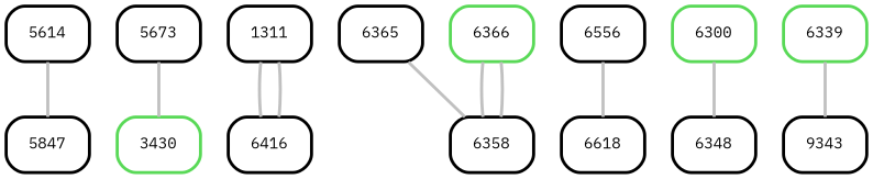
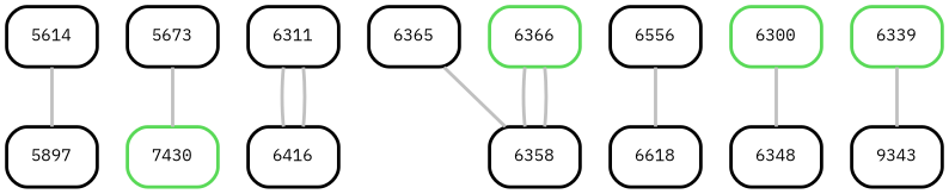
  digraph {
    bgcolor=white
    fontname="IBM Plex Mono"
    node [fontname="IBM Plex Mono" fontsize=10 penwidth=2 shape=box style=rounded]
    edge [color=grey dir=none fontname="IBM Plex Mono" penwidth=2]
    n1 [label=5614]
-   5847
-   7430 [color="0.33 0.6 0.85" label=3430]
+   5847 [label=5897]
+   7430 [color="0.33 0.6 0.85"]
    5673
-   6311 [label=1311]
+   6311
    6416
    n7 [label=6358]
    6365
    6366 [color="0.33 0.6 0.85"]
    n10 [label=6556]
    6618
    6300 [color="0.33 0.6 0.85"]
    6348
    6339 [color="0.33 0.6 0.85"]
    n15 [label=9343]
    n1 -> 5847
    5673 -> 7430
    6311 -> 6416
    6311 -> 6416
    6365 -> n7
    6366 -> n7
    6366 -> n7
    n10 -> 6618
    6300 -> 6348
    6339 -> n15
  }
